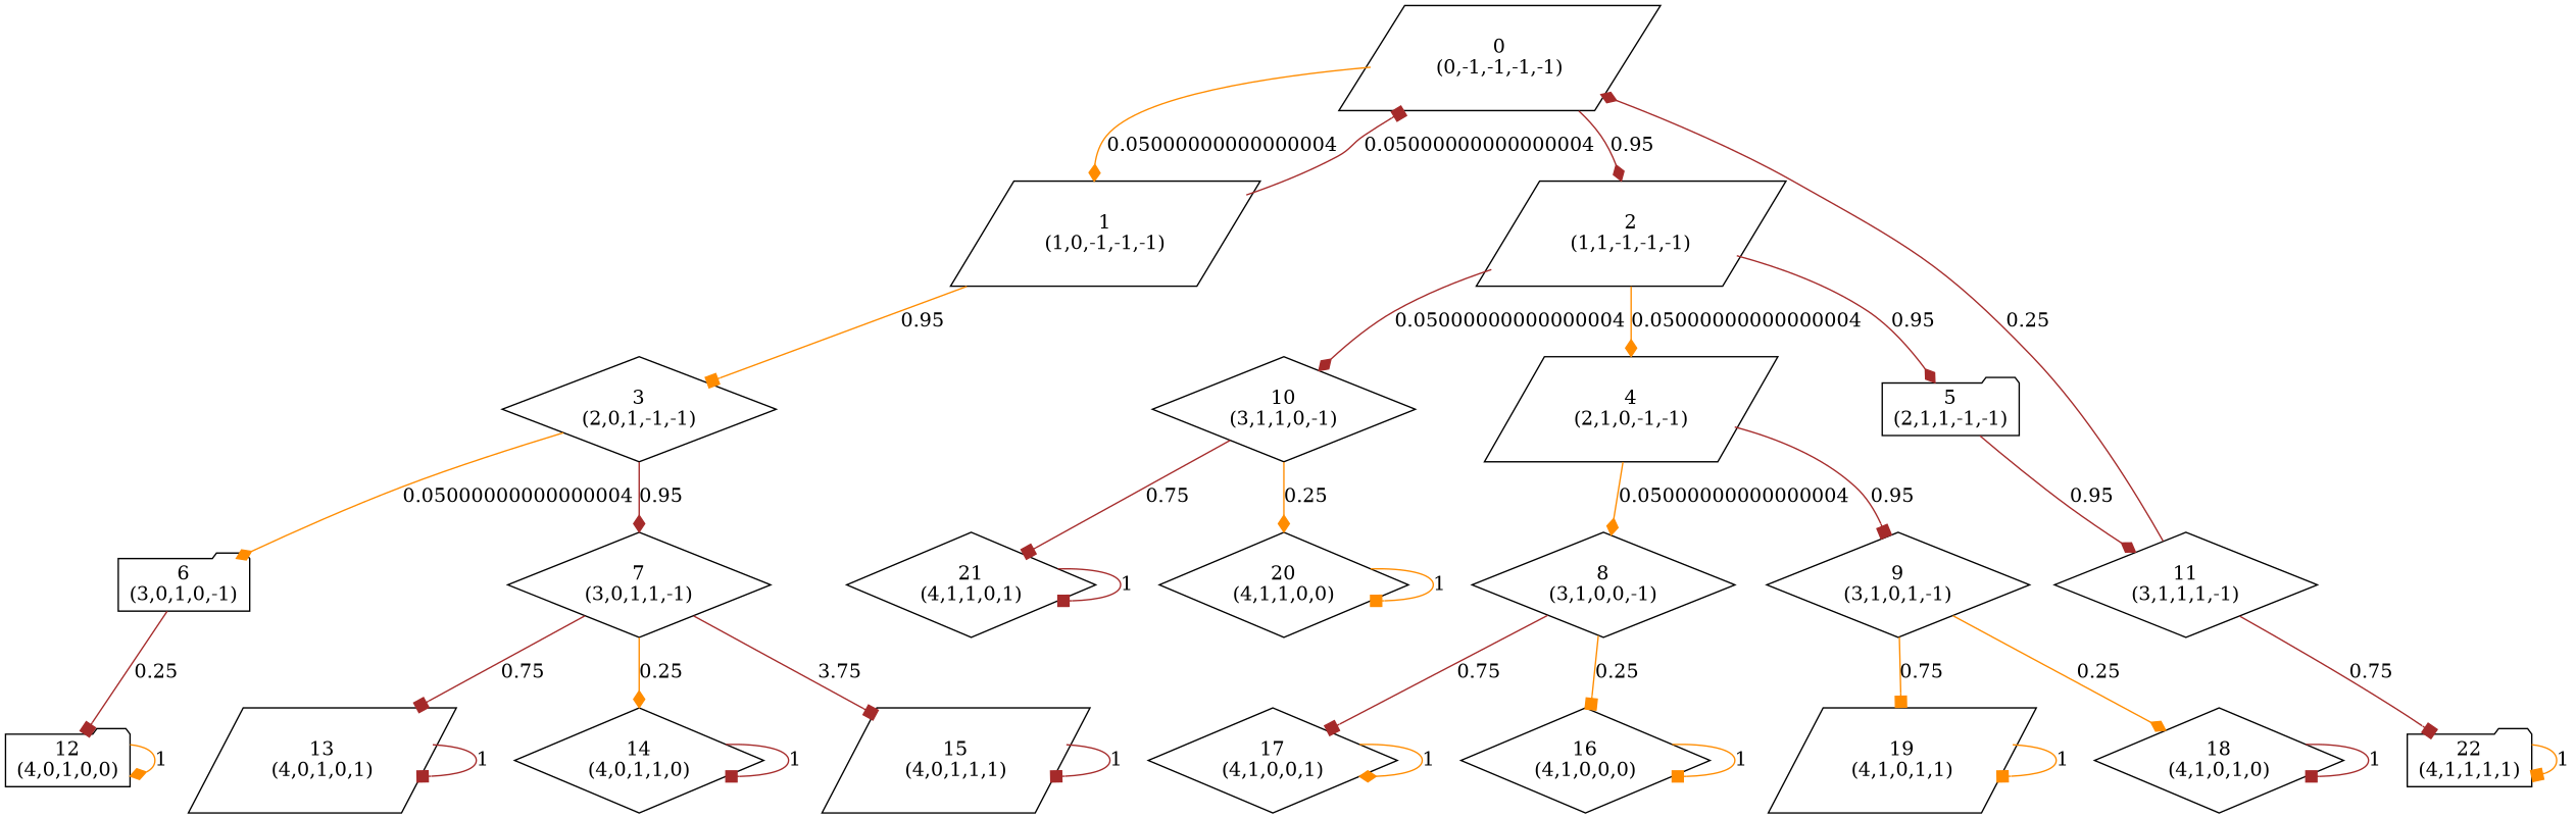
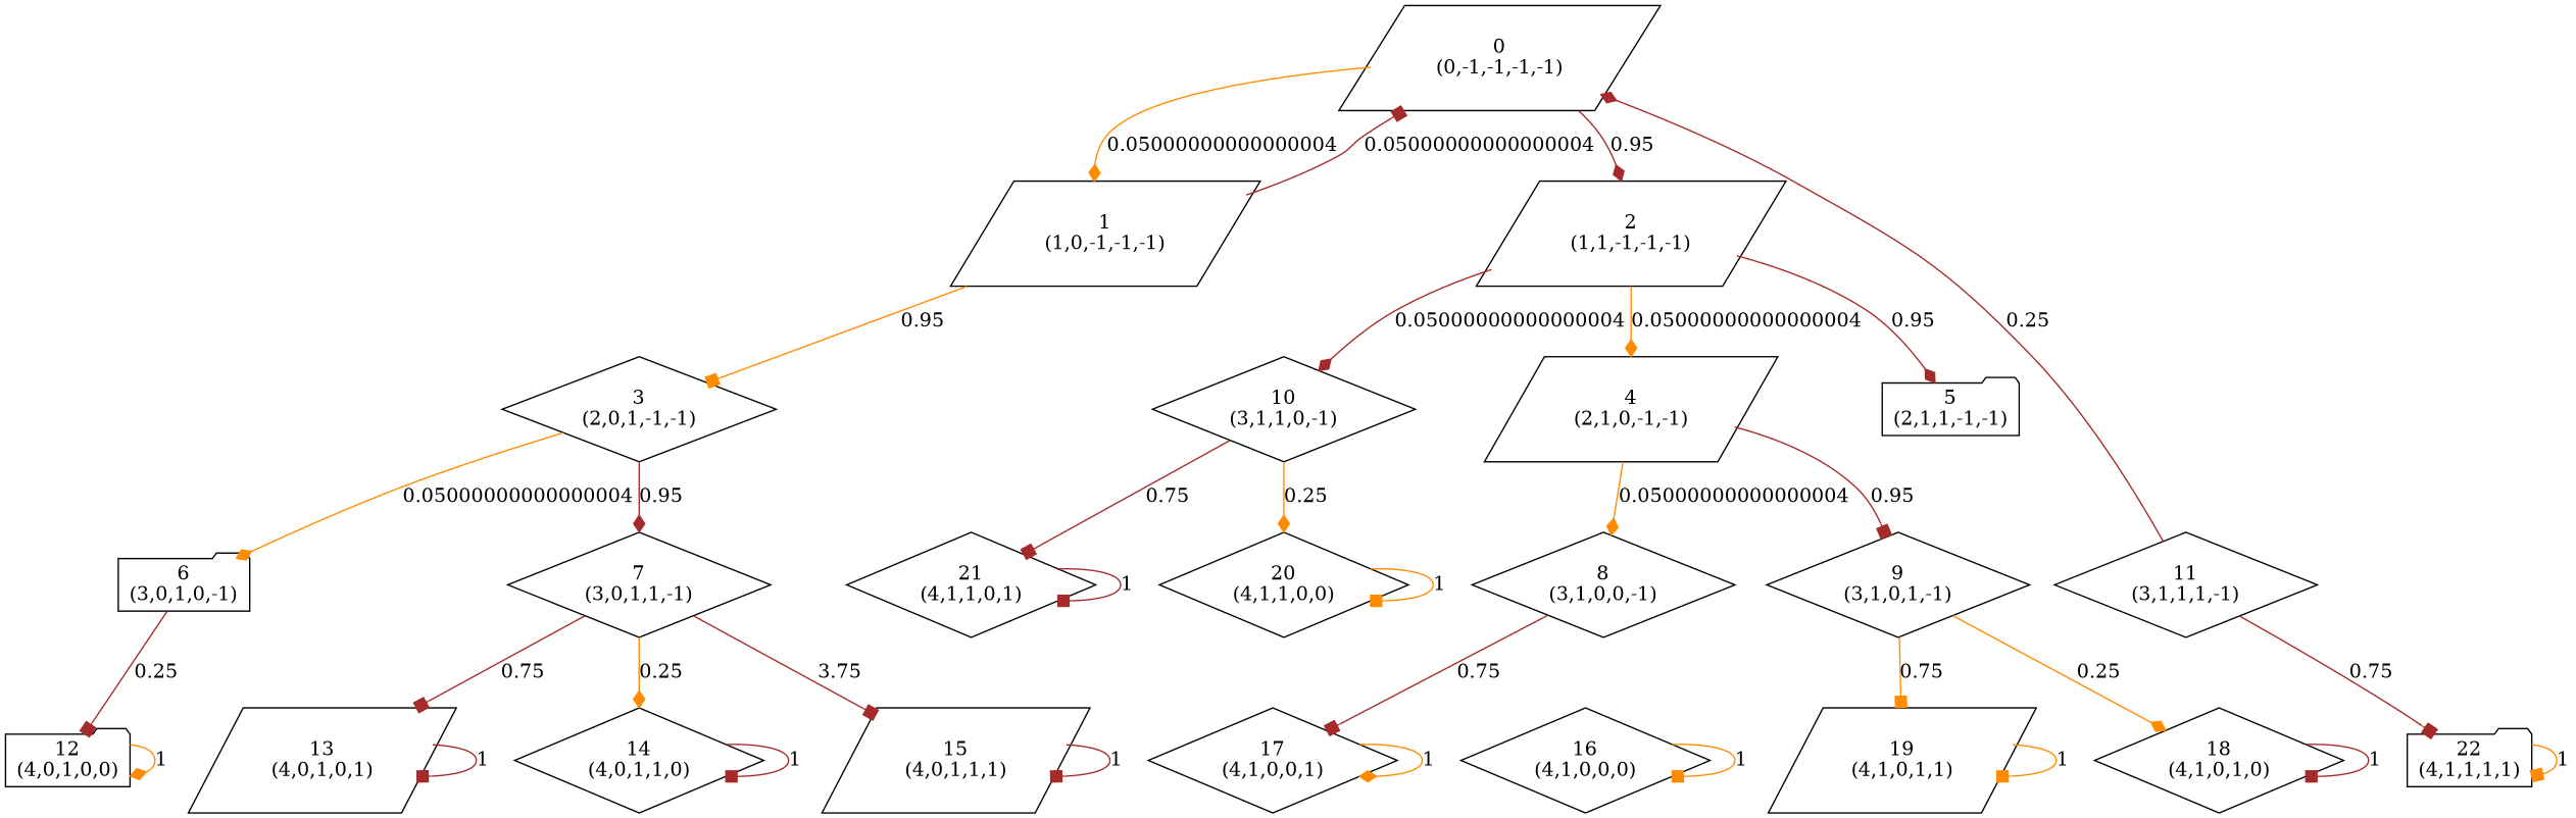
  digraph {
    node [shape=diamond]
    edge [arrowhead=box color=brown]
    n1 [label="0\n(0,-1,-1,-1,-1)" shape=parallelogram]
    n2 [label="1\n(1,0,-1,-1,-1)" shape=parallelogram]
    n3 [label="2\n(1,1,-1,-1,-1)" shape=parallelogram]
    n4 [label="3\n(2,0,1,-1,-1)"]
    n5 [label="4\n(2,1,0,-1,-1)" shape=parallelogram]
    n6 [label="5\n(2,1,1,-1,-1)" shape=folder]
    n7 [label="10\n(3,1,1,0,-1)"]
    n8 [label="6\n(3,0,1,0,-1)" shape=folder]
    n9 [label="7\n(3,0,1,1,-1)"]
    n10 [label="8\n(3,1,0,0,-1)"]
    n11 [label="9\n(3,1,0,1,-1)"]
    n12 [label="11\n(3,1,1,1,-1)"]
    n13 [label="12\n(4,0,1,0,0)" shape=folder]
    n14 [label="13\n(4,0,1,0,1)" shape=parallelogram]
    n15 [label="14\n(4,0,1,1,0)"]
    n16 [label="15\n(4,0,1,1,1)" shape=parallelogram]
    n17 [label="16\n(4,1,0,0,0)"]
    n18 [label="17\n(4,1,0,0,1)"]
    n19 [label="18\n(4,1,0,1,0)"]
    n20 [label="19\n(4,1,0,1,1)" shape=parallelogram]
    n21 [label="20\n(4,1,1,0,0)"]
    n22 [label="21\n(4,1,1,0,1)"]
    n23 [label="22\n(4,1,1,1,1)" shape=folder]
    n1 -> n2 [arrowhead=diamond color=darkorange label=0.05000000000000004]
    n1 -> n3 [arrowhead=diamond label=0.95]
    n2 -> n1 [label=0.05000000000000004]
    n2 -> n4 [color=darkorange label=0.95]
    n3 -> n5 [arrowhead=diamond color=darkorange label=0.05000000000000004]
    n3 -> n6 [arrowhead=diamond label=0.95]
    n3 -> n7 [arrowhead=diamond label=0.05000000000000004]
    n4 -> n8 [arrowhead=diamond color=darkorange label=0.05000000000000004]
    n4 -> n9 [arrowhead=diamond label=0.95]
    n5 -> n10 [arrowhead=diamond color=darkorange label=0.05000000000000004]
    n5 -> n11 [label=0.95]
-   n6 -> n12 [arrowhead=diamond label=0.95]
    n7 -> n21 [arrowhead=diamond color=darkorange label=0.25]
    n7 -> n22 [label=0.75]
    n8 -> n13 [label=0.25]
    n9 -> n14 [label=0.75]
    n9 -> n15 [arrowhead=diamond color=darkorange label=0.25]
    n9 -> n16 [label=3.75]
-   n10 -> n17 [color=darkorange label=0.25]
    n10 -> n18 [label=0.75]
    n11 -> n19 [arrowhead=diamond color=darkorange label=0.25]
    n11 -> n20 [color=darkorange label=0.75]
    n12 -> n1 [arrowhead=diamond label=0.25]
    n12 -> n23 [label=0.75]
    n13 -> n13 [arrowhead=diamond color=darkorange label=1]
    n14 -> n14 [label=1]
    n15 -> n15 [label=1]
    n16 -> n16 [label=1]
    n17 -> n17 [color=darkorange label=1]
    n18 -> n18 [arrowhead=diamond color=darkorange label=1]
    n19 -> n19 [label=1]
    n20 -> n20 [color=darkorange label=1]
    n21 -> n21 [color=darkorange label=1]
    n22 -> n22 [label=1]
    n23 -> n23 [color=darkorange label=1]
  }
